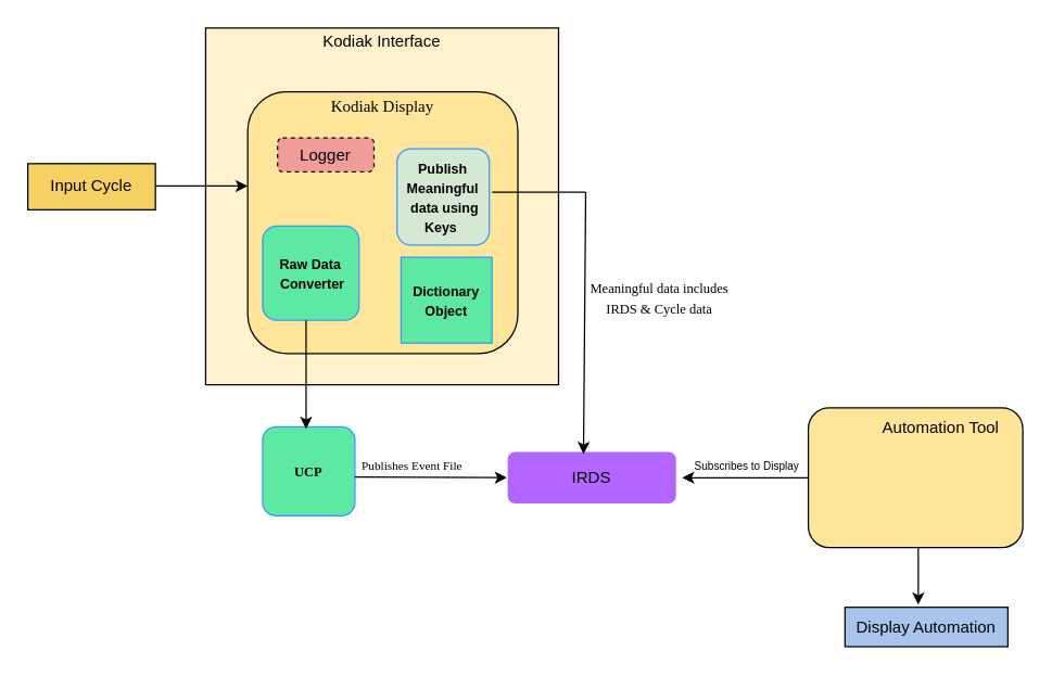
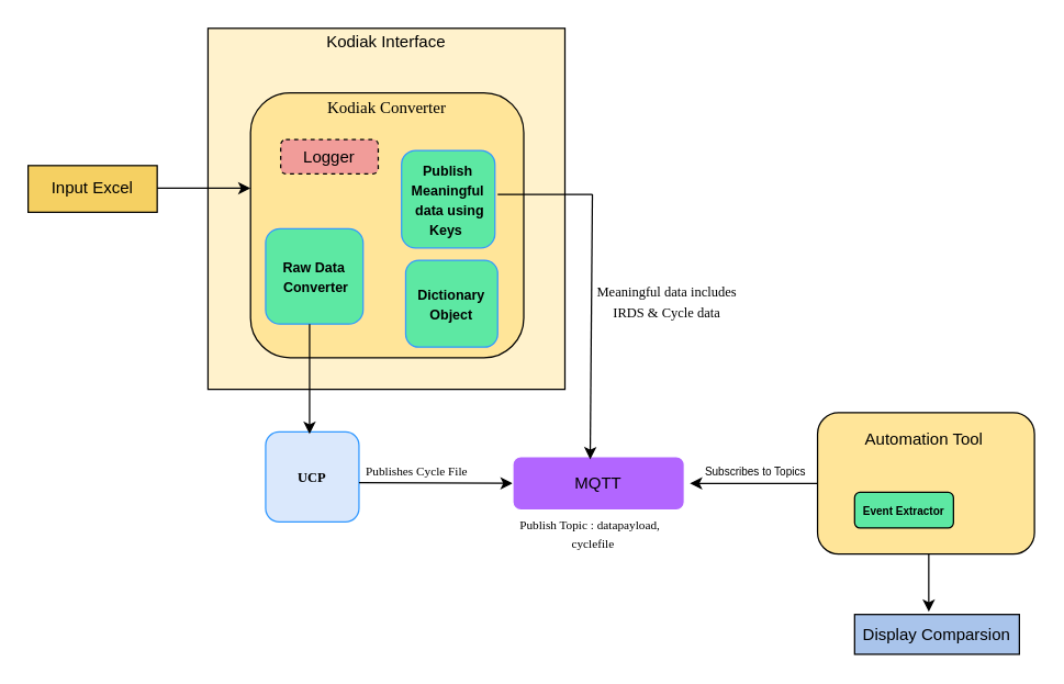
  <mxCell id="0" />
  <mxCell id="1" parent="0" />
  <mxCell id="2" value="&lt;div&gt;Kodiak Interface&lt;/div&gt;&lt;div&gt;&lt;br&gt;&lt;/div&gt;&lt;div&gt;&lt;br&gt;&lt;/div&gt;&lt;div&gt;&lt;br&gt;&lt;/div&gt;&lt;div&gt;&lt;br&gt;&lt;/div&gt;&lt;div&gt;&lt;br&gt;&lt;/div&gt;&lt;div&gt;&lt;br&gt;&lt;/div&gt;&lt;div&gt;&lt;br&gt;&lt;/div&gt;&lt;div&gt;&lt;br&gt;&lt;/div&gt;&lt;div&gt;&lt;br&gt;&lt;/div&gt;&lt;div&gt;&lt;br&gt;&lt;/div&gt;&lt;div&gt;&lt;br&gt;&lt;/div&gt;&lt;div&gt;&lt;br&gt;&lt;/div&gt;&lt;div&gt;&lt;br&gt;&lt;/div&gt;&lt;div&gt;&lt;br&gt;&lt;/div&gt;&lt;div&gt;&lt;br&gt;&lt;/div&gt;&lt;div&gt;&lt;br&gt;&lt;/div&gt;&lt;div&gt;&lt;br&gt;&lt;/div&gt;" style="rounded=0;whiteSpace=wrap;html=1;align=center;fillColor=#FFF2CC;" parent="1" vertex="1"><mxGeometry x="151" y="20" width="260" height="263" as="geometry" /></mxCell>
- <mxCell id="3" value="&lt;font face=&quot;Verdana&quot;&gt;Kodiak Display&lt;br&gt;&lt;br&gt;&lt;br&gt;&lt;br&gt;&lt;br&gt;&lt;br&gt;&lt;br&gt;&lt;br&gt;&lt;br&gt;&lt;br&gt;&lt;br&gt;&lt;br&gt;&lt;br&gt;&lt;/font&gt;" style="rounded=1;whiteSpace=wrap;html=1;fillColor=#FFE599;" parent="1" vertex="1"><mxGeometry x="182" y="67" width="199" height="193" as="geometry" /></mxCell>
+ <mxCell id="3" value="&lt;font face=&quot;Verdana&quot;&gt;Kodiak Converter&lt;br&gt;&lt;br&gt;&lt;br&gt;&lt;br&gt;&lt;br&gt;&lt;br&gt;&lt;br&gt;&lt;br&gt;&lt;br&gt;&lt;br&gt;&lt;br&gt;&lt;br&gt;&lt;br&gt;&lt;/font&gt;" style="rounded=1;whiteSpace=wrap;html=1;fillColor=#FFE599;" parent="1" vertex="1"><mxGeometry x="182" y="67" width="199" height="193" as="geometry" /></mxCell>
  <mxCell id="4" value="Logger" style="rounded=1;whiteSpace=wrap;html=1;fillColor=#F19C99;dashed=1;" parent="1" vertex="1"><mxGeometry x="204" y="101" width="71" height="25" as="geometry" /></mxCell>
- <mxCell id="5" value="&lt;font&gt;&lt;b style=&quot;font-size: 10px&quot;&gt;Publish &lt;/b&gt;&lt;span style=&quot;font-size: 10px&quot;&gt;&lt;b&gt;Meaningful&lt;br&gt;&lt;/b&gt;&lt;/span&gt;&lt;b style=&quot;font-size: 10px&quot;&gt;&amp;nbsp;data using Keys&amp;nbsp;&lt;/b&gt;&lt;/font&gt;" style="rounded=1;whiteSpace=wrap;html=1;fillColor=#d5e8d4;strokeColor=#3399FF;" parent="1" vertex="1"><mxGeometry x="292" y="109" width="68" height="71" as="geometry" /></mxCell>
- <mxCell id="7" value="Input Cycle" style="rounded=0;whiteSpace=wrap;html=1;fillColor=#F5D062;" parent="1" vertex="1"><mxGeometry x="20" y="120" width="94" height="34" as="geometry" /></mxCell>
+ <mxCell id="5" value="&lt;font&gt;&lt;b style=&quot;font-size: 10px&quot;&gt;Publish &lt;/b&gt;&lt;span style=&quot;font-size: 10px&quot;&gt;&lt;b&gt;Meaningful&lt;br&gt;&lt;/b&gt;&lt;/span&gt;&lt;b style=&quot;font-size: 10px&quot;&gt;&amp;nbsp;data using Keys&amp;nbsp;&lt;/b&gt;&lt;/font&gt;" style="rounded=1;whiteSpace=wrap;html=1;fillColor=#5DE8A3;strokeColor=#3399FF;" parent="1" vertex="1"><mxGeometry x="292" y="109" width="68" height="71" as="geometry" /></mxCell>
+ <mxCell id="6" value="&lt;font style=&quot;font-size: 9px&quot; face=&quot;Times New Roman&quot;&gt;Publish Topic : datapayload,&lt;br&gt;&amp;nbsp; cyclefile&lt;br&gt;&lt;br&gt;&lt;/font&gt;" style="text;html=1;align=center;verticalAlign=middle;resizable=0;points=[];autosize=1;" parent="1" vertex="1"><mxGeometry x="373" y="371" width="112" height="48" as="geometry" /></mxCell>
+ <mxCell id="7" value="Input Excel" style="rounded=0;whiteSpace=wrap;html=1;fillColor=#F5D062;" parent="1" vertex="1"><mxGeometry x="20" y="120" width="94" height="34" as="geometry" /></mxCell>
  <mxCell id="8" value="&lt;b&gt;&lt;font style=&quot;font-size: 10px&quot;&gt;Raw Data&lt;br&gt;&amp;nbsp;C&lt;span style=&quot;color: rgba(0 , 0 , 0 , 0) ; white-space: nowrap ; font-size: 0px&quot;&gt;%3CmxGraphModel%3E%3Croot%3E%3CmxCell%20id%3D%220%22%2F%3E%3CmxCell%20id%3D%221%22%20parent%3D%220%22%2F%3E%3CmxCell%20id%3D%222%22%20value%3D%22%22%20style%3D%22shape%3DflexArrow%3BendArrow%3Dclassic%3BstartArrow%3Dclassic%3Bhtml%3D1%3B%22%20edge%3D%221%22%20parent%3D%221%22%3E%3CmxGeometry%20width%3D%2250%22%20height%3D%2250%22%20relative%3D%221%22%20as%3D%22geometry%22%3E%3CmxPoint%20x%3D%22581%22%20y%3D%22301%22%20as%3D%22sourcePoint%22%2F%3E%3CmxPoint%20x%3D%22670%22%20y%3D%22301%22%20as%3D%22targetPoint%22%2F%3E%3C%2FmxGeometry%3E%3C%2FmxCell%3E%3CmxCell%20id%3D%223%22%20value%3D%22Text%22%20style%3D%22text%3Bhtml%3D1%3Balign%3Dcenter%3BverticalAlign%3Dmiddle%3Bresizable%3D0%3Bpoints%3D%5B%5D%3BlabelBackgroundColor%3D%23ffffff%3B%22%20vertex%3D%221%22%20connectable%3D%220%22%20parent%3D%222%22%3E%3CmxGeometry%20x%3D%220.221%22%20y%3D%22-6%22%20relative%3D%221%22%20as%3D%22geometry%22%3E%3CmxPoint%20as%3D%22offset%22%2F%3E%3C%2FmxGeometry%3E%3C%2FmxCell%3E%3C%2Froot%3E%3C%2FmxGraphModel%&lt;/span&gt;onverter&lt;/font&gt;&lt;/b&gt;" style="rounded=1;whiteSpace=wrap;html=1;fillColor=#5DE8A3;strokeColor=#3399FF;" parent="1" vertex="1"><mxGeometry x="193" y="166" width="71" height="69.5" as="geometry" /></mxCell>
- <mxCell id="9" value="&lt;b&gt;&lt;font face=&quot;Verdana&quot; style=&quot;font-size: 10px&quot;&gt;UCP&lt;/font&gt;&lt;/b&gt;" style="rounded=1;whiteSpace=wrap;html=1;fillColor=#5DE8A3;strokeColor=#3399FF;" parent="1" vertex="1"><mxGeometry x="193" y="314" width="68" height="65.5" as="geometry" /></mxCell>
- <mxCell id="10" value="&lt;span style=&quot;font-size: 10px&quot;&gt;&lt;b&gt;Dictionary Object&lt;/b&gt;&lt;/span&gt;" style="whiteSpace=wrap;html=1;fillColor=#5DE8A3;strokeColor=#3399FF;rounded=0;" parent="1" vertex="1"><mxGeometry x="295" y="189" width="67" height="63.25" as="geometry" /></mxCell>
+ <mxCell id="9" value="&lt;b&gt;&lt;font face=&quot;Verdana&quot; style=&quot;font-size: 10px&quot;&gt;UCP&lt;/font&gt;&lt;/b&gt;" style="rounded=1;whiteSpace=wrap;html=1;fillColor=#dae8fc;strokeColor=#3399FF;" parent="1" vertex="1"><mxGeometry x="193" y="314" width="68" height="65.5" as="geometry" /></mxCell>
+ <mxCell id="10" value="&lt;span style=&quot;font-size: 10px&quot;&gt;&lt;b&gt;Dictionary Object&lt;/b&gt;&lt;/span&gt;" style="rounded=1;whiteSpace=wrap;html=1;fillColor=#5DE8A3;strokeColor=#3399FF;" parent="1" vertex="1"><mxGeometry x="295" y="189" width="67" height="63.25" as="geometry" /></mxCell>
  <mxCell id="11" value="" style="endArrow=classic;html=1;strokeColor=#000000;fillColor=#5DE8A3;" parent="1" edge="1"><mxGeometry width="50" height="50" relative="1" as="geometry"><mxPoint x="225" y="235.5" as="sourcePoint" /><mxPoint x="225" y="315.5" as="targetPoint" /></mxGeometry></mxCell>
  <mxCell id="12" value="" style="endArrow=classic;html=1;strokeColor=#000000;fillColor=#5DE8A3;" parent="1" edge="1"><mxGeometry width="50" height="50" relative="1" as="geometry"><mxPoint x="114" y="136.5" as="sourcePoint" /><mxPoint x="182" y="136.5" as="targetPoint" /></mxGeometry></mxCell>
  <mxCell id="13" value="" style="endArrow=classic;html=1;strokeColor=#000000;fillColor=#5DE8A3;entryX=0;entryY=0.5;entryDx=0;entryDy=0;" parent="1" target="15" edge="1"><mxGeometry width="50" height="50" relative="1" as="geometry"><mxPoint x="261" y="351" as="sourcePoint" /><mxPoint x="329" y="351" as="targetPoint" /></mxGeometry></mxCell>
- <mxCell id="14" value="&lt;font style=&quot;font-size: 9px&quot; face=&quot;Times New Roman&quot;&gt;Publishes Event File&amp;nbsp;&lt;/font&gt;" style="text;html=1;align=center;verticalAlign=middle;resizable=0;points=[];autosize=1;" parent="1" vertex="1"><mxGeometry x="261" y="332" width="86" height="19" as="geometry" /></mxCell>
- <mxCell id="15" value="IRDS" style="rounded=1;whiteSpace=wrap;html=1;fillColor=#B266FF;strokeColor=#FFFFFF;" parent="1" vertex="1"><mxGeometry x="373" y="332" width="125" height="39" as="geometry" /></mxCell>
+ <mxCell id="14" value="&lt;font style=&quot;font-size: 9px&quot; face=&quot;Times New Roman&quot;&gt;Publishes Cycle File&amp;nbsp;&lt;/font&gt;" style="text;html=1;align=center;verticalAlign=middle;resizable=0;points=[];autosize=1;" parent="1" vertex="1"><mxGeometry x="261" y="332" width="86" height="19" as="geometry" /></mxCell>
+ <mxCell id="15" value="MQTT" style="rounded=1;whiteSpace=wrap;html=1;fillColor=#B266FF;strokeColor=#FFFFFF;" parent="1" vertex="1"><mxGeometry x="373" y="332" width="125" height="39" as="geometry" /></mxCell>
  <mxCell id="16" value="" style="edgeStyle=orthogonalEdgeStyle;rounded=0;orthogonalLoop=1;jettySize=auto;html=1;" parent="1" source="17" edge="1"><mxGeometry relative="1" as="geometry"><mxPoint x="502" y="351.5" as="targetPoint" /></mxGeometry></mxCell>
  <mxCell id="17" value="" style="rounded=1;whiteSpace=wrap;html=1;fillColor=#FFE599;" parent="1" vertex="1"><mxGeometry x="595" y="300" width="158" height="103" as="geometry" /></mxCell>
- <mxCell id="18" value="&lt;font style=&quot;font-size: 8px&quot;&gt;Subscribes to Display&lt;/font&gt;" style="text;html=1;strokeColor=none;fillColor=none;align=center;verticalAlign=middle;whiteSpace=wrap;rounded=0;" parent="1" vertex="1"><mxGeometry x="505" y="329.5" width="90" height="24" as="geometry" /></mxCell>
- <mxCell id="20" value="Automation Tool&amp;nbsp;" style="text;html=1;strokeColor=none;fillColor=none;align=center;verticalAlign=middle;whiteSpace=wrap;rounded=0;" parent="1" vertex="1"><mxGeometry x="644.5" y="304.5" width="99" height="20" as="geometry" /></mxCell>
+ <mxCell id="18" value="&lt;font style=&quot;font-size: 8px&quot;&gt;Subscribes to Topics&lt;/font&gt;" style="text;html=1;strokeColor=none;fillColor=none;align=center;verticalAlign=middle;whiteSpace=wrap;rounded=0;" parent="1" vertex="1"><mxGeometry x="505" y="329.5" width="90" height="24" as="geometry" /></mxCell>
+ <mxCell id="19" value="&lt;font style=&quot;font-size: 8px&quot;&gt;&lt;b&gt;Event Extractor&lt;/b&gt;&lt;/font&gt;" style="rounded=1;whiteSpace=wrap;html=1;fillColor=#5DE8A3;" parent="1" vertex="1"><mxGeometry x="622" y="358" width="72" height="26" as="geometry" /></mxCell>
+ <mxCell id="20" value="Automation Tool&amp;nbsp;" style="text;html=1;strokeColor=none;fillColor=none;align=center;verticalAlign=middle;whiteSpace=wrap;rounded=0;" parent="1" vertex="1"><mxGeometry x="624.5" y="309.5" width="99" height="20" as="geometry" /></mxCell>
  <mxCell id="21" value="" style="endArrow=classic;html=1;entryX=0.451;entryY=0.051;entryDx=0;entryDy=0;entryPerimeter=0;" parent="1" target="15" edge="1"><mxGeometry width="50" height="50" relative="1" as="geometry"><mxPoint x="431" y="141" as="sourcePoint" /><mxPoint x="431" y="299" as="targetPoint" /></mxGeometry></mxCell>
  <mxCell id="22" value="" style="endArrow=none;html=1;" parent="1" edge="1"><mxGeometry width="50" height="50" relative="1" as="geometry"><mxPoint x="362" y="141" as="sourcePoint" /><mxPoint x="431" y="141" as="targetPoint" /></mxGeometry></mxCell>
  <mxCell id="23" value="&lt;font face=&quot;Times New Roman&quot; size=&quot;1&quot;&gt;Meaningful data includes &lt;br&gt;IRDS &amp;amp; Cycle data&lt;/font&gt;" style="text;html=1;align=center;verticalAlign=middle;resizable=0;points=[];autosize=1;rotation=0;" parent="1" vertex="1"><mxGeometry x="429" y="202.5" width="111" height="33" as="geometry" /></mxCell>
  <mxCell id="24" value="" style="endArrow=classic;html=1;strokeColor=#000000;fillColor=#5DE8A3;" parent="1" edge="1"><mxGeometry width="50" height="50" relative="1" as="geometry"><mxPoint x="676" y="403" as="sourcePoint" /><mxPoint x="676" y="445" as="targetPoint" /></mxGeometry></mxCell>
- <mxCell id="25" value="Display Automation" style="rounded=0;whiteSpace=wrap;html=1;fillColor=#A9C4EB;" parent="1" vertex="1"><mxGeometry x="622" y="447" width="120" height="29" as="geometry" /></mxCell>
+ <mxCell id="25" value="Display Comparsion" style="rounded=0;whiteSpace=wrap;html=1;fillColor=#A9C4EB;" parent="1" vertex="1"><mxGeometry x="622" y="447" width="120" height="29" as="geometry" /></mxCell>
